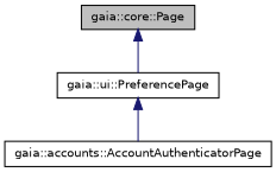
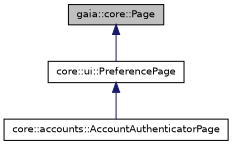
  digraph {
    node [color=black fillcolor=white fontname=Helvetica fontsize=10 shape=record style=filled]
    edge [color=midnightblue dir=back fontname=Helvetica fontsize=10 labelfontname=Helvetica labelfontsize=10 style=solid]
    n1 [fillcolor=grey75 fontcolor=black height=0.2 label="gaia::core::Page" width=0.4]
-   n2 [height=0.2 label="gaia::ui::PreferencePage" width=0.4]
-   n3 [height=0.2 label="gaia::accounts::AccountAuthenticatorPage" width=0.4]
+   n2 [height=0.2 label="core::ui::PreferencePage" width=0.4]
+   n3 [height=0.2 label="core::accounts::AccountAuthenticatorPage" width=0.4]
    n1 -> n2
    n2 -> n3
  }
